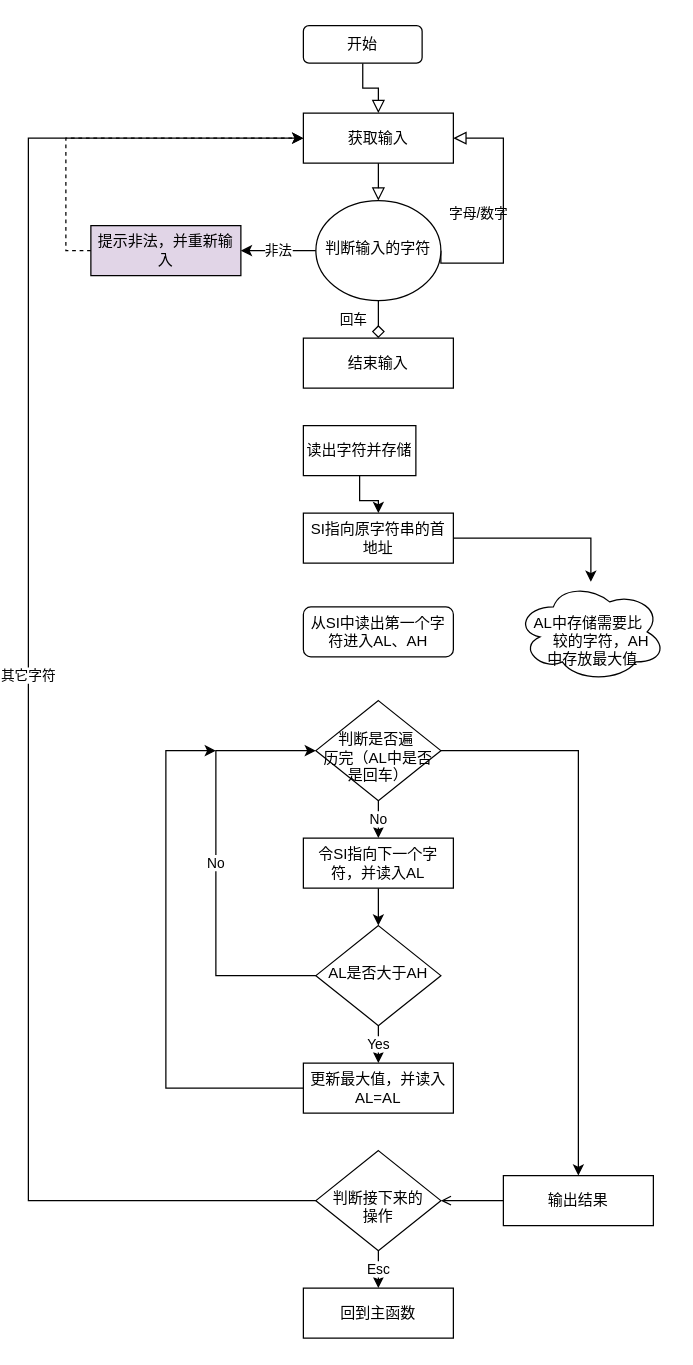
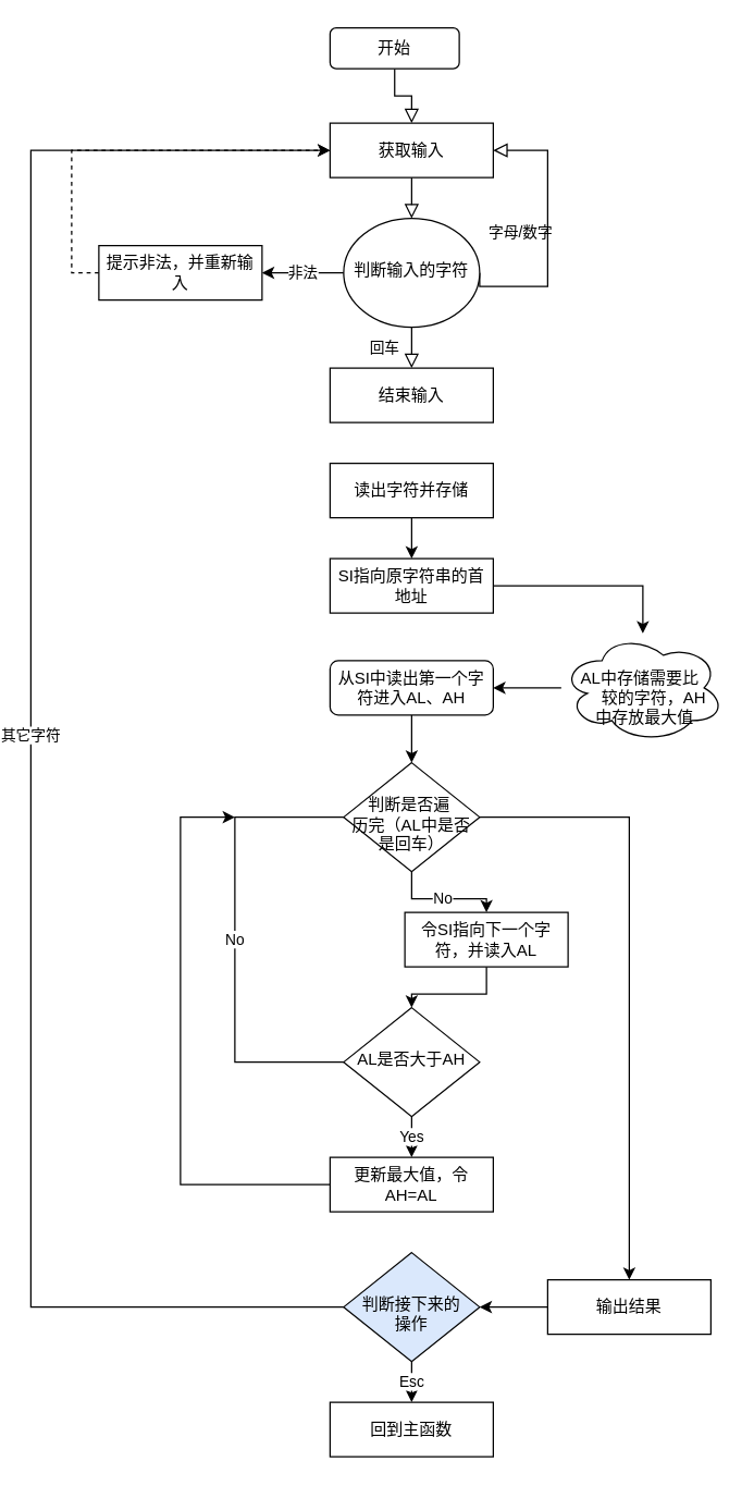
  <mxCell id="0" />
  <mxCell id="1" parent="0" />
  <mxCell id="2" value="" style="rounded=0;html=1;jettySize=auto;orthogonalLoop=1;fontSize=11;endArrow=block;endFill=0;endSize=8;strokeWidth=1;shadow=0;labelBackgroundColor=none;edgeStyle=orthogonalEdgeStyle;entryX=0.5;entryY=0;entryDx=0;entryDy=0;" parent="1" source="3" target="8" edge="1"><mxGeometry relative="1" as="geometry" /></mxCell>
  <mxCell id="3" value="开始" style="rounded=1;whiteSpace=wrap;html=1;fontSize=12;glass=0;strokeWidth=1;shadow=0;" parent="1" vertex="1"><mxGeometry x="240" y="20" width="95" height="30" as="geometry" /></mxCell>
- <mxCell id="4" value="回车" style="rounded=0;html=1;jettySize=auto;orthogonalLoop=1;fontSize=11;endArrow=diamond;endFill=0;endSize=8;strokeWidth=1;shadow=0;labelBackgroundColor=none;edgeStyle=orthogonalEdgeStyle;entryX=0.5;entryY=0;entryDx=0;entryDy=0;" parent="1" source="7" target="10" edge="1"><mxGeometry y="20" relative="1" as="geometry"><mxPoint as="offset" /></mxGeometry></mxCell>
+ <mxCell id="4" value="回车" style="rounded=0;html=1;jettySize=auto;orthogonalLoop=1;fontSize=11;endArrow=block;endFill=0;endSize=8;strokeWidth=1;shadow=0;labelBackgroundColor=none;edgeStyle=orthogonalEdgeStyle;entryX=0.5;entryY=0;entryDx=0;entryDy=0;" parent="1" source="7" target="10" edge="1"><mxGeometry y="20" relative="1" as="geometry"><mxPoint as="offset" /></mxGeometry></mxCell>
  <mxCell id="5" value="字母/数字" style="edgeStyle=orthogonalEdgeStyle;rounded=0;html=1;jettySize=auto;orthogonalLoop=1;fontSize=11;endArrow=block;endFill=0;endSize=8;strokeWidth=1;shadow=0;labelBackgroundColor=none;entryX=1;entryY=0.5;entryDx=0;entryDy=0;exitX=1;exitY=0.5;exitDx=0;exitDy=0;" parent="1" source="7" target="8" edge="1"><mxGeometry y="20" relative="1" as="geometry"><mxPoint as="offset" /><mxPoint x="460" y="160" as="targetPoint" /><Array as="points"><mxPoint x="400" y="210" /><mxPoint x="400" y="110" /></Array></mxGeometry></mxCell>
  <mxCell id="6" value="非法" style="edgeStyle=orthogonalEdgeStyle;rounded=0;orthogonalLoop=1;jettySize=auto;html=1;" parent="1" source="7" target="12" edge="1"><mxGeometry relative="1" as="geometry" /></mxCell>
  <mxCell id="7" value="判断输入的字符" style="ellipse;whiteSpace=wrap;html=1;shadow=0;fontFamily=Helvetica;fontSize=12;align=center;strokeWidth=1;spacing=6;spacingTop=-4;" parent="1" vertex="1"><mxGeometry x="250" y="160" width="100" height="80" as="geometry" /></mxCell>
  <mxCell id="8" value="获取输入" style="rounded=0;whiteSpace=wrap;html=1;" parent="1" vertex="1"><mxGeometry x="240" y="90" width="120" height="40" as="geometry" /></mxCell>
  <mxCell id="9" value="" style="rounded=0;html=1;jettySize=auto;orthogonalLoop=1;fontSize=11;endArrow=block;endFill=0;endSize=8;strokeWidth=1;shadow=0;labelBackgroundColor=none;edgeStyle=orthogonalEdgeStyle;entryX=0.5;entryY=0;entryDx=0;entryDy=0;exitX=0.5;exitY=1;exitDx=0;exitDy=0;" parent="1" source="8" target="7" edge="1"><mxGeometry relative="1" as="geometry"><mxPoint x="310" y="60" as="sourcePoint" /><mxPoint x="310" y="100" as="targetPoint" /><Array as="points"><mxPoint x="300" y="150" /><mxPoint x="300" y="150" /></Array></mxGeometry></mxCell>
  <mxCell id="10" value="结束输入" style="rounded=0;whiteSpace=wrap;html=1;" parent="1" vertex="1"><mxGeometry x="240" y="270" width="120" height="40" as="geometry" /></mxCell>
  <mxCell id="11" style="edgeStyle=orthogonalEdgeStyle;rounded=0;orthogonalLoop=1;jettySize=auto;html=1;entryX=0;entryY=0.5;entryDx=0;entryDy=0;dashed=1;" parent="1" source="12" target="8" edge="1"><mxGeometry relative="1" as="geometry"><Array as="points"><mxPoint x="50" y="200" /><mxPoint x="50" y="110" /></Array></mxGeometry></mxCell>
- <mxCell id="12" value="提示非法，并重新输入" style="rounded=0;whiteSpace=wrap;html=1;fillColor=#e1d5e7;" parent="1" vertex="1"><mxGeometry x="70" y="180" width="120" height="40" as="geometry" /></mxCell>
+ <mxCell id="12" value="提示非法，并重新输入" style="rounded=0;whiteSpace=wrap;html=1;" parent="1" vertex="1"><mxGeometry x="70" y="180" width="120" height="40" as="geometry" /></mxCell>
  <mxCell id="13" value="" style="edgeStyle=orthogonalEdgeStyle;rounded=0;orthogonalLoop=1;jettySize=auto;html=1;" edge="1" parent="1" source="14" target="22"><mxGeometry relative="1" as="geometry" /></mxCell>
- <mxCell id="14" value="读出字符并存储" style="rounded=0;whiteSpace=wrap;html=1;" parent="1" vertex="1"><mxGeometry x="240" y="340" width="90" height="40" as="geometry" /></mxCell>
+ <mxCell id="14" value="读出字符并存储" style="rounded=0;whiteSpace=wrap;html=1;" parent="1" vertex="1"><mxGeometry x="240" y="340" width="120" height="40" as="geometry" /></mxCell>
  <mxCell id="15" value="其它字符" style="edgeStyle=orthogonalEdgeStyle;rounded=0;orthogonalLoop=1;jettySize=auto;html=1;" parent="1" source="17" edge="1"><mxGeometry relative="1" as="geometry"><mxPoint x="240" y="110" as="targetPoint" /><Array as="points"><mxPoint x="20" y="960" /><mxPoint x="20" y="110" /></Array></mxGeometry></mxCell>
  <mxCell id="16" value="Esc" style="edgeStyle=orthogonalEdgeStyle;rounded=0;orthogonalLoop=1;jettySize=auto;html=1;" parent="1" source="17" target="18" edge="1"><mxGeometry relative="1" as="geometry" /></mxCell>
- <mxCell id="17" value="&lt;br&gt;判断接下来的&lt;br&gt;操作" style="rhombus;whiteSpace=wrap;html=1;shadow=0;fontFamily=Helvetica;fontSize=12;align=center;strokeWidth=1;spacing=6;spacingTop=-4;" parent="1" vertex="1"><mxGeometry x="250" y="920" width="100" height="80" as="geometry" /></mxCell>
+ <mxCell id="17" value="&lt;br&gt;判断接下来的&lt;br&gt;操作" style="rhombus;whiteSpace=wrap;html=1;shadow=0;fontFamily=Helvetica;fontSize=12;align=center;strokeWidth=1;spacing=6;spacingTop=-4;fillColor=#dae8fc;" parent="1" vertex="1"><mxGeometry x="250" y="920" width="100" height="80" as="geometry" /></mxCell>
  <mxCell id="18" value="回到主函数" style="rounded=0;whiteSpace=wrap;html=1;" parent="1" vertex="1"><mxGeometry x="240" y="1030" width="120" height="40" as="geometry" /></mxCell>
+ <mxCell id="19" value="" style="edgeStyle=orthogonalEdgeStyle;rounded=0;orthogonalLoop=1;jettySize=auto;html=1;" edge="1" parent="1" source="20" target="27"><mxGeometry relative="1" as="geometry" /></mxCell>
  <mxCell id="20" value="从SI中读出第一个字符进入AL、AH" style="whiteSpace=wrap;html=1;rounded=1;" vertex="1" parent="1"><mxGeometry x="240" y="485" width="120" height="40" as="geometry" /></mxCell>
  <mxCell id="21" value="" style="edgeStyle=orthogonalEdgeStyle;rounded=0;orthogonalLoop=1;jettySize=auto;html=1;" edge="1" parent="1" source="22" target="24"><mxGeometry relative="1" as="geometry" /></mxCell>
  <mxCell id="22" value="SI指向原字符串的首地址" style="rounded=0;whiteSpace=wrap;html=1;" vertex="1" parent="1"><mxGeometry x="240" y="410" width="120" height="40" as="geometry" /></mxCell>
+ <mxCell id="23" value="" style="edgeStyle=orthogonalEdgeStyle;rounded=0;orthogonalLoop=1;jettySize=auto;html=1;" edge="1" parent="1" source="24" target="20"><mxGeometry relative="1" as="geometry" /></mxCell>
  <mxCell id="24" value="&lt;br&gt;&amp;nbsp; &amp;nbsp; AL中存储需要比&amp;nbsp; &amp;nbsp; &amp;nbsp; &amp;nbsp; &amp;nbsp; &amp;nbsp; 较的字符，AH&amp;nbsp; &amp;nbsp;中存放最大值" style="ellipse;shape=cloud;whiteSpace=wrap;html=1;" vertex="1" parent="1"><mxGeometry x="410" y="465" width="120" height="80" as="geometry" /></mxCell>
  <mxCell id="25" value="No" style="edgeStyle=orthogonalEdgeStyle;rounded=0;orthogonalLoop=1;jettySize=auto;html=1;" edge="1" parent="1" source="27" target="29"><mxGeometry relative="1" as="geometry" /></mxCell>
  <mxCell id="26" style="edgeStyle=orthogonalEdgeStyle;rounded=0;orthogonalLoop=1;jettySize=auto;html=1;entryX=0.5;entryY=0;entryDx=0;entryDy=0;" edge="1" parent="1" source="27" target="36"><mxGeometry relative="1" as="geometry"><mxPoint x="470" y="1010" as="targetPoint" /></mxGeometry></mxCell>
  <mxCell id="27" value="&lt;br&gt;&amp;nbsp; 判断是否遍&amp;nbsp; &amp;nbsp; 历完（AL中是否是回车）" style="rhombus;whiteSpace=wrap;html=1;shadow=0;fontFamily=Helvetica;fontSize=12;align=center;strokeWidth=1;spacing=6;spacingTop=-4;" vertex="1" parent="1"><mxGeometry x="250" y="560" width="100" height="80" as="geometry" /></mxCell>
  <mxCell id="28" value="" style="edgeStyle=orthogonalEdgeStyle;rounded=0;orthogonalLoop=1;jettySize=auto;html=1;" edge="1" parent="1" source="29" target="32"><mxGeometry relative="1" as="geometry" /></mxCell>
- <mxCell id="29" value="令SI指向下一个字符，并读入AL" style="rounded=0;whiteSpace=wrap;html=1;" vertex="1" parent="1"><mxGeometry x="240" y="670" width="120" height="40" as="geometry" /></mxCell>
+ <mxCell id="29" value="令SI指向下一个字符，并读入AL" style="rounded=0;whiteSpace=wrap;html=1;" vertex="1" parent="1"><mxGeometry x="295" y="670" width="120" height="40" as="geometry" /></mxCell>
  <mxCell id="30" value="Yes" style="edgeStyle=orthogonalEdgeStyle;rounded=0;orthogonalLoop=1;jettySize=auto;html=1;" edge="1" parent="1" source="32" target="34"><mxGeometry relative="1" as="geometry" /></mxCell>
- <mxCell id="31" value="No" style="edgeStyle=orthogonalEdgeStyle;rounded=0;orthogonalLoop=1;jettySize=auto;html=1;entryX=0;entryY=0.5;entryDx=0;entryDy=0;" edge="1" parent="1" source="32" target="27"><mxGeometry relative="1" as="geometry"><mxPoint x="240" y="650" as="targetPoint" /><Array as="points"><mxPoint x="170" y="780" /><mxPoint x="170" y="600" /></Array></mxGeometry></mxCell>
+ <mxCell id="31" value="No" style="edgeStyle=orthogonalEdgeStyle;rounded=0;orthogonalLoop=1;jettySize=auto;html=1;entryX=0;entryY=0.5;entryDx=0;entryDy=0;endArrow=none;" edge="1" parent="1" source="32" target="27"><mxGeometry relative="1" as="geometry"><mxPoint x="240" y="650" as="targetPoint" /><Array as="points"><mxPoint x="170" y="780" /><mxPoint x="170" y="600" /></Array></mxGeometry></mxCell>
  <mxCell id="32" value="AL是否大于AH" style="rhombus;whiteSpace=wrap;html=1;shadow=0;fontFamily=Helvetica;fontSize=12;align=center;strokeWidth=1;spacing=6;spacingTop=-4;" vertex="1" parent="1"><mxGeometry x="250" y="740" width="100" height="80" as="geometry" /></mxCell>
  <mxCell id="33" style="edgeStyle=orthogonalEdgeStyle;rounded=0;orthogonalLoop=1;jettySize=auto;html=1;" edge="1" parent="1" source="34"><mxGeometry relative="1" as="geometry"><mxPoint x="170" y="600" as="targetPoint" /><Array as="points"><mxPoint x="130" y="870" /><mxPoint x="130" y="600" /></Array></mxGeometry></mxCell>
- <mxCell id="34" value="更新最大值，并读入AL=AL" style="rounded=0;whiteSpace=wrap;html=1;" vertex="1" parent="1"><mxGeometry x="240" y="850" width="120" height="40" as="geometry" /></mxCell>
- <mxCell id="35" value="" style="edgeStyle=orthogonalEdgeStyle;rounded=0;orthogonalLoop=1;jettySize=auto;html=1;endArrow=open;" edge="1" parent="1" source="36" target="17"><mxGeometry relative="1" as="geometry" /></mxCell>
+ <mxCell id="34" value="更新最大值，令AH=AL" style="rounded=0;whiteSpace=wrap;html=1;" vertex="1" parent="1"><mxGeometry x="240" y="850" width="120" height="40" as="geometry" /></mxCell>
+ <mxCell id="35" value="" style="edgeStyle=orthogonalEdgeStyle;rounded=0;orthogonalLoop=1;jettySize=auto;html=1;" edge="1" parent="1" source="36" target="17"><mxGeometry relative="1" as="geometry" /></mxCell>
  <mxCell id="36" value="输出结果" style="rounded=0;whiteSpace=wrap;html=1;" vertex="1" parent="1"><mxGeometry x="400" y="940" width="120" height="40" as="geometry" /></mxCell>
